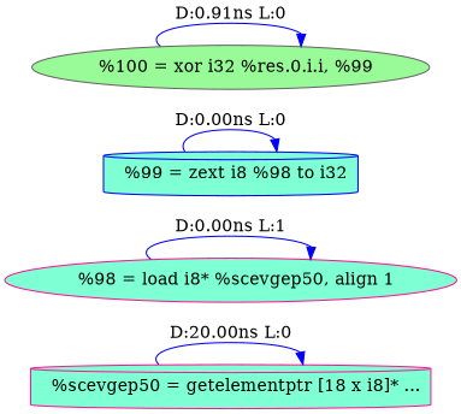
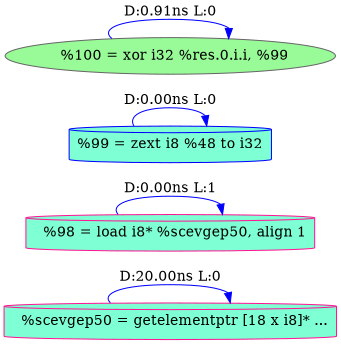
  digraph {
    rankdir=LR
    node [color=deeppink fillcolor=aquamarine shape=cylinder style=filled]
    edge [color=blue]
    n1 [label="  %scevgep50 = getelementptr [18 x i8]* ..."]
-   n2 [label="  %98 = load i8* %scevgep50, align 1" shape=ellipse]
-   n3 [color=blue label="  %99 = zext i8 %98 to i32"]
+   n2 [label="  %98 = load i8* %scevgep50, align 1"]
+   n3 [color=blue label="%99 = zext i8 %48 to i32"]
    n4 [color=gray40 fillcolor=palegreen label="  %100 = xor i32 %res.0.i.i, %99" shape=ellipse]
    n1 -> n1 [label="D:20.00ns L:0"]
    n2 -> n2 [label="D:0.00ns L:1"]
    n3 -> n3 [label="D:0.00ns L:0"]
    n4 -> n4 [label="D:0.91ns L:0"]
  }
